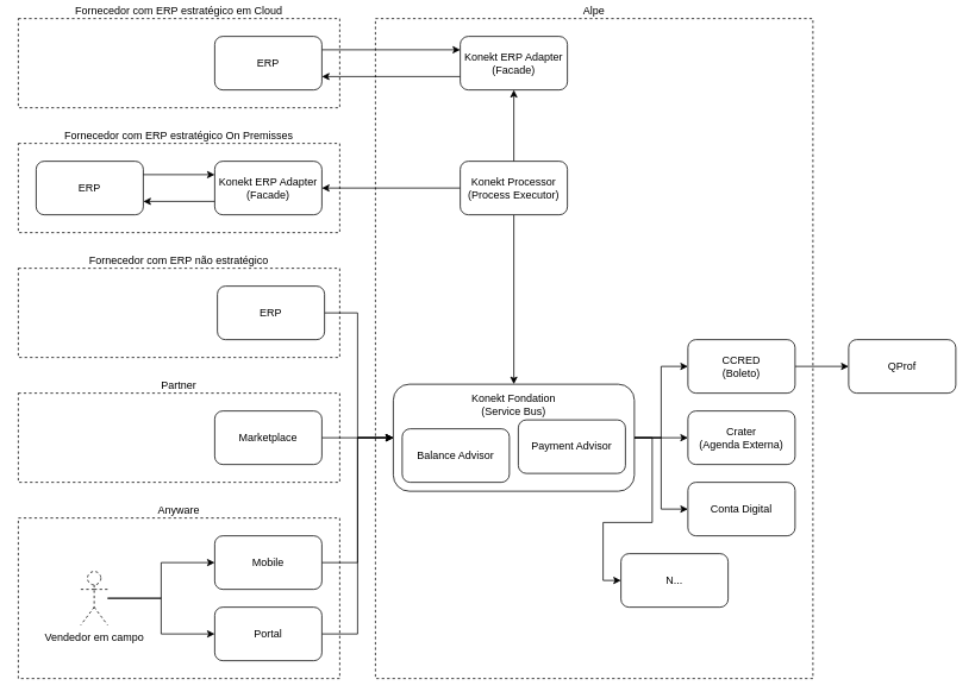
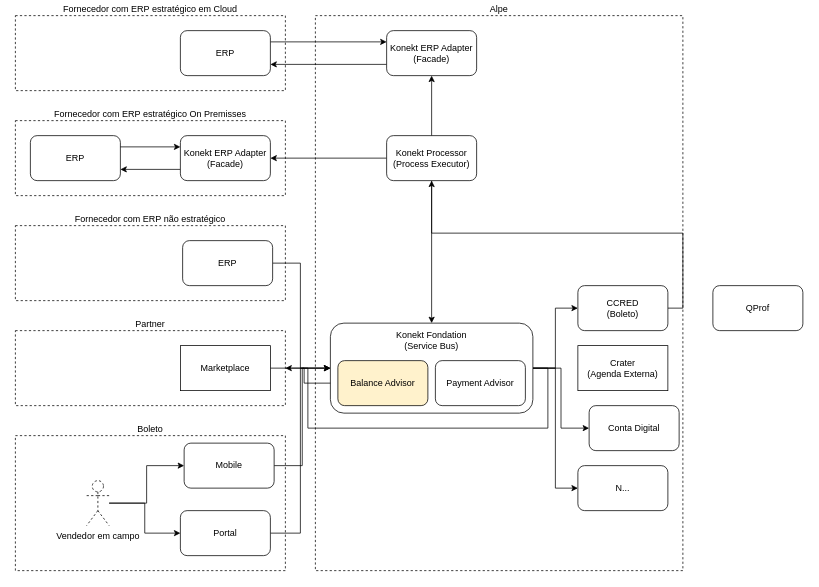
  <mxCell id="0" />
  <mxCell id="1" parent="0" />
  <mxCell id="2" value="Fornecedor com ERP não estratégico" style="rounded=0;html=1;fillColor=none;labelPosition=center;verticalLabelPosition=top;align=center;verticalAlign=bottom;whiteSpace=wrap;spacingTop=0;dashed=1;" vertex="1" parent="1"><mxGeometry x="20" y="300" width="360" height="100" as="geometry" /></mxCell>
  <mxCell id="3" value="Alpe" style="rounded=0;html=1;fillColor=none;labelPosition=center;verticalLabelPosition=top;align=center;verticalAlign=bottom;whiteSpace=wrap;spacingTop=0;dashed=1;" vertex="1" parent="1"><mxGeometry x="420" y="20" width="490" height="740" as="geometry" /></mxCell>
- <mxCell id="4" value="Anyware" style="rounded=0;html=1;fillColor=none;labelPosition=center;verticalLabelPosition=top;align=center;verticalAlign=bottom;whiteSpace=wrap;spacingTop=0;dashed=1;" vertex="1" parent="1"><mxGeometry x="20" y="580" width="360" height="180" as="geometry" /></mxCell>
+ <mxCell id="4" value="Boleto" style="rounded=0;html=1;fillColor=none;labelPosition=center;verticalLabelPosition=top;align=center;verticalAlign=bottom;whiteSpace=wrap;spacingTop=0;dashed=1;" vertex="1" parent="1"><mxGeometry x="20" y="580" width="360" height="180" as="geometry" /></mxCell>
  <mxCell id="5" style="edgeStyle=orthogonalEdgeStyle;rounded=0;orthogonalLoop=1;jettySize=auto;html=1;entryX=0;entryY=0.5;entryDx=0;entryDy=0;" edge="1" parent="1" source="40" target="16"><mxGeometry relative="1" as="geometry"><Array as="points"><mxPoint x="400" y="350" /><mxPoint x="400" y="490" /></Array></mxGeometry></mxCell>
- <mxCell id="6" style="edgeStyle=orthogonalEdgeStyle;rounded=0;orthogonalLoop=1;jettySize=auto;html=1;entryX=0;entryY=0.5;entryDx=0;entryDy=0;" edge="1" parent="1" source="7" target="16"><mxGeometry relative="1" as="geometry" /></mxCell>
- <mxCell id="7" value="Marketplace" style="rounded=1;whiteSpace=wrap;html=1;" vertex="1" parent="1"><mxGeometry x="240" y="460" width="120" height="60" as="geometry" /></mxCell>
+ <mxCell id="6" style="edgeStyle=orthogonalEdgeStyle;rounded=0;orthogonalLoop=1;jettySize=auto;html=1;" edge="1" parent="1" source="7" target="38"><mxGeometry relative="1" as="geometry" /></mxCell>
+ <mxCell id="7" value="Marketplace" style="whiteSpace=wrap;html=1;rounded=0;" vertex="1" parent="1"><mxGeometry x="240" y="460" width="120" height="60" as="geometry" /></mxCell>
  <mxCell id="8" style="edgeStyle=orthogonalEdgeStyle;rounded=0;orthogonalLoop=1;jettySize=auto;html=1;entryX=0;entryY=0.5;entryDx=0;entryDy=0;" edge="1" parent="1" source="9" target="16"><mxGeometry relative="1" as="geometry" /></mxCell>
- <mxCell id="9" value="Mobile" style="rounded=1;whiteSpace=wrap;html=1;" vertex="1" parent="1"><mxGeometry x="240" y="600" width="120" height="60" as="geometry" /></mxCell>
+ <mxCell id="9" value="Mobile" style="rounded=1;whiteSpace=wrap;html=1;" vertex="1" parent="1"><mxGeometry x="245" y="590" width="120" height="60" as="geometry" /></mxCell>
  <mxCell id="10" style="edgeStyle=orthogonalEdgeStyle;rounded=0;orthogonalLoop=1;jettySize=auto;html=1;entryX=0;entryY=0.5;entryDx=0;entryDy=0;" edge="1" parent="1" source="11" target="16"><mxGeometry relative="1" as="geometry"><Array as="points"><mxPoint x="400" y="710" /><mxPoint x="400" y="490" /></Array></mxGeometry></mxCell>
  <mxCell id="11" value="Portal" style="rounded=1;whiteSpace=wrap;html=1;" vertex="1" parent="1"><mxGeometry x="240" y="680" width="120" height="60" as="geometry" /></mxCell>
  <mxCell id="12" style="edgeStyle=orthogonalEdgeStyle;rounded=0;orthogonalLoop=1;jettySize=auto;html=1;exitX=1;exitY=0.5;exitDx=0;exitDy=0;entryX=0;entryY=0.5;entryDx=0;entryDy=0;" edge="1" parent="1" source="16" target="34"><mxGeometry relative="1" as="geometry" /></mxCell>
- <mxCell id="13" style="edgeStyle=orthogonalEdgeStyle;rounded=0;orthogonalLoop=1;jettySize=auto;html=1;exitX=1;exitY=0.5;exitDx=0;exitDy=0;entryX=0;entryY=0.5;entryDx=0;entryDy=0;" edge="1" parent="1" source="16" target="35"><mxGeometry relative="1" as="geometry" /></mxCell>
+ <mxCell id="13" style="edgeStyle=orthogonalEdgeStyle;rounded=0;orthogonalLoop=1;jettySize=auto;html=1;exitX=1;exitY=0.5;exitDx=0;exitDy=0;" edge="1" parent="1" source="16" target="23"><mxGeometry relative="1" as="geometry" /></mxCell>
  <mxCell id="14" style="edgeStyle=orthogonalEdgeStyle;rounded=0;orthogonalLoop=1;jettySize=auto;html=1;exitX=1;exitY=0.5;exitDx=0;exitDy=0;entryX=0;entryY=0.5;entryDx=0;entryDy=0;" edge="1" parent="1" source="16" target="36"><mxGeometry relative="1" as="geometry" /></mxCell>
  <mxCell id="15" style="edgeStyle=orthogonalEdgeStyle;rounded=0;orthogonalLoop=1;jettySize=auto;html=1;exitX=1;exitY=0.5;exitDx=0;exitDy=0;entryX=0;entryY=0.5;entryDx=0;entryDy=0;" edge="1" parent="1" source="16" target="37"><mxGeometry relative="1" as="geometry" /></mxCell>
  <mxCell id="16" value="Konekt Fondation&lt;br&gt;(Service Bus)" style="rounded=1;whiteSpace=wrap;html=1;labelPosition=center;verticalLabelPosition=top;align=center;verticalAlign=bottom;horizontal=1;spacingBottom=-40;" vertex="1" parent="1"><mxGeometry x="440" y="430" width="270" height="120" as="geometry" /></mxCell>
  <mxCell id="17" value="" style="group" vertex="1" connectable="0" parent="1"><mxGeometry x="20" y="160" width="360" height="100" as="geometry" /></mxCell>
  <mxCell id="18" value="Fornecedor com ERP estratégico On Premisses" style="rounded=0;html=1;fillColor=none;labelPosition=center;verticalLabelPosition=top;align=center;verticalAlign=bottom;whiteSpace=wrap;spacingTop=0;dashed=1;" vertex="1" parent="17"><mxGeometry width="360" height="100" as="geometry" /></mxCell>
  <mxCell id="19" value="ERP" style="rounded=1;whiteSpace=wrap;html=1;" vertex="1" parent="17"><mxGeometry x="20" y="20" width="120" height="60" as="geometry" /></mxCell>
  <mxCell id="20" style="edgeStyle=orthogonalEdgeStyle;rounded=0;orthogonalLoop=1;jettySize=auto;html=1;exitX=0;exitY=0.75;exitDx=0;exitDy=0;entryX=1;entryY=0.75;entryDx=0;entryDy=0;" edge="1" parent="17" source="21" target="19"><mxGeometry relative="1" as="geometry" /></mxCell>
  <mxCell id="21" value="Konekt ERP Adapter&lt;br&gt;(Facade)" style="rounded=1;whiteSpace=wrap;html=1;" vertex="1" parent="17"><mxGeometry x="220" y="20" width="120" height="60" as="geometry" /></mxCell>
  <mxCell id="22" style="edgeStyle=orthogonalEdgeStyle;rounded=0;orthogonalLoop=1;jettySize=auto;html=1;exitX=1;exitY=0.25;exitDx=0;exitDy=0;entryX=0;entryY=0.25;entryDx=0;entryDy=0;" edge="1" parent="17" source="19" target="21"><mxGeometry relative="1" as="geometry" /></mxCell>
  <mxCell id="23" value="Partner" style="rounded=0;html=1;fillColor=none;labelPosition=center;verticalLabelPosition=top;align=center;verticalAlign=bottom;whiteSpace=wrap;spacingTop=0;dashed=1;" vertex="1" parent="1"><mxGeometry x="20" y="440" width="360" height="100" as="geometry" /></mxCell>
  <mxCell id="24" value="Fornecedor com ERP estratégico em Cloud" style="rounded=0;html=1;fillColor=none;labelPosition=center;verticalLabelPosition=top;align=center;verticalAlign=bottom;whiteSpace=wrap;spacingTop=0;dashed=1;" vertex="1" parent="1"><mxGeometry x="20" y="20" width="360" height="100" as="geometry" /></mxCell>
  <mxCell id="25" style="edgeStyle=orthogonalEdgeStyle;rounded=0;orthogonalLoop=1;jettySize=auto;html=1;exitX=1;exitY=0.25;exitDx=0;exitDy=0;entryX=0;entryY=0.25;entryDx=0;entryDy=0;" edge="1" parent="1" source="26" target="28"><mxGeometry relative="1" as="geometry" /></mxCell>
  <mxCell id="26" value="ERP" style="rounded=1;whiteSpace=wrap;html=1;" vertex="1" parent="1"><mxGeometry x="240" y="40" width="120" height="60" as="geometry" /></mxCell>
  <mxCell id="27" style="edgeStyle=orthogonalEdgeStyle;rounded=0;orthogonalLoop=1;jettySize=auto;html=1;exitX=0;exitY=0.75;exitDx=0;exitDy=0;entryX=1;entryY=0.75;entryDx=0;entryDy=0;" edge="1" parent="1" source="28" target="26"><mxGeometry relative="1" as="geometry" /></mxCell>
  <mxCell id="28" value="Konekt ERP Adapter&lt;br&gt;(Facade)" style="rounded=1;whiteSpace=wrap;html=1;" vertex="1" parent="1"><mxGeometry x="515" y="40" width="120" height="60" as="geometry" /></mxCell>
  <mxCell id="29" style="edgeStyle=orthogonalEdgeStyle;rounded=0;orthogonalLoop=1;jettySize=auto;html=1;exitX=0.5;exitY=1;exitDx=0;exitDy=0;entryX=0.5;entryY=0;entryDx=0;entryDy=0;" edge="1" parent="1" source="32" target="16"><mxGeometry relative="1" as="geometry" /></mxCell>
  <mxCell id="30" style="edgeStyle=orthogonalEdgeStyle;rounded=0;orthogonalLoop=1;jettySize=auto;html=1;exitX=0;exitY=0.5;exitDx=0;exitDy=0;entryX=1;entryY=0.5;entryDx=0;entryDy=0;" edge="1" parent="1" source="32" target="21"><mxGeometry relative="1" as="geometry" /></mxCell>
  <mxCell id="31" style="edgeStyle=orthogonalEdgeStyle;rounded=0;orthogonalLoop=1;jettySize=auto;html=1;exitX=0.5;exitY=0;exitDx=0;exitDy=0;entryX=0.5;entryY=1;entryDx=0;entryDy=0;" edge="1" parent="1" source="32" target="28"><mxGeometry relative="1" as="geometry" /></mxCell>
  <mxCell id="32" value="Konekt Processor&lt;br&gt;(Process Executor)" style="rounded=1;whiteSpace=wrap;html=1;" vertex="1" parent="1"><mxGeometry x="515" y="180" width="120" height="60" as="geometry" /></mxCell>
- <mxCell id="33" style="edgeStyle=orthogonalEdgeStyle;rounded=0;orthogonalLoop=1;jettySize=auto;html=1;exitX=1;exitY=0.5;exitDx=0;exitDy=0;" edge="1" parent="1" source="34" target="41"><mxGeometry relative="1" as="geometry" /></mxCell>
+ <mxCell id="33" style="edgeStyle=orthogonalEdgeStyle;rounded=0;orthogonalLoop=1;jettySize=auto;html=1;exitX=1;exitY=0.5;exitDx=0;exitDy=0;" edge="1" parent="1" source="34" target="32"><mxGeometry relative="1" as="geometry" /></mxCell>
  <mxCell id="34" value="CCRED&lt;br&gt;(Boleto)" style="rounded=1;whiteSpace=wrap;html=1;" vertex="1" parent="1"><mxGeometry x="770" y="380" width="120" height="60" as="geometry" /></mxCell>
- <mxCell id="35" value="Crater&lt;br&gt;(Agenda Externa)" style="rounded=1;whiteSpace=wrap;html=1;" vertex="1" parent="1"><mxGeometry x="770" y="460" width="120" height="60" as="geometry" /></mxCell>
- <mxCell id="36" value="Conta Digital" style="rounded=1;whiteSpace=wrap;html=1;" vertex="1" parent="1"><mxGeometry x="770" y="540" width="120" height="60" as="geometry" /></mxCell>
- <mxCell id="37" value="N..." style="rounded=1;whiteSpace=wrap;html=1;" vertex="1" parent="1"><mxGeometry x="695" y="620" width="120" height="60" as="geometry" /></mxCell>
- <mxCell id="38" value="Balance Advisor" style="rounded=1;whiteSpace=wrap;html=1;" vertex="1" parent="1"><mxGeometry x="450" y="480" width="120" height="60" as="geometry" /></mxCell>
- <mxCell id="39" value="Payment Advisor" style="rounded=1;whiteSpace=wrap;html=1;" vertex="1" parent="1"><mxGeometry x="580" y="470" width="120" height="60" as="geometry" /></mxCell>
+ <mxCell id="35" value="Crater&lt;br&gt;(Agenda Externa)" style="whiteSpace=wrap;html=1;rounded=0;" vertex="1" parent="1"><mxGeometry x="770" y="460" width="120" height="60" as="geometry" /></mxCell>
+ <mxCell id="36" value="Conta Digital" style="rounded=1;whiteSpace=wrap;html=1;" vertex="1" parent="1"><mxGeometry x="785" y="540" width="120" height="60" as="geometry" /></mxCell>
+ <mxCell id="37" value="N..." style="rounded=1;whiteSpace=wrap;html=1;" vertex="1" parent="1"><mxGeometry x="770" y="620" width="120" height="60" as="geometry" /></mxCell>
+ <mxCell id="38" value="Balance Advisor" style="rounded=1;whiteSpace=wrap;html=1;fillColor=#fff2cc;" vertex="1" parent="1"><mxGeometry x="450" y="480" width="120" height="60" as="geometry" /></mxCell>
+ <mxCell id="39" value="Payment Advisor" style="rounded=1;whiteSpace=wrap;html=1;" vertex="1" parent="1"><mxGeometry x="580" y="480" width="120" height="60" as="geometry" /></mxCell>
  <mxCell id="40" value="ERP" style="rounded=1;whiteSpace=wrap;html=1;" vertex="1" parent="1"><mxGeometry x="243" y="320" width="120" height="60" as="geometry" /></mxCell>
  <mxCell id="41" value="QProf" style="rounded=1;whiteSpace=wrap;html=1;" vertex="1" parent="1"><mxGeometry x="950" y="380" width="120" height="60" as="geometry" /></mxCell>
  <mxCell id="42" style="edgeStyle=orthogonalEdgeStyle;rounded=0;orthogonalLoop=1;jettySize=auto;html=1;entryX=0;entryY=0.5;entryDx=0;entryDy=0;" edge="1" parent="1" source="44" target="9"><mxGeometry relative="1" as="geometry" /></mxCell>
  <mxCell id="43" style="edgeStyle=orthogonalEdgeStyle;rounded=0;orthogonalLoop=1;jettySize=auto;html=1;" edge="1" parent="1" source="44" target="11"><mxGeometry relative="1" as="geometry" /></mxCell>
- <mxCell id="44" value="Vendedor em campo" style="shape=umlActor;verticalLabelPosition=bottom;verticalAlign=top;html=1;outlineConnect=0;dashed=1;fillColor=none;" vertex="1" parent="1"><mxGeometry x="90" y="640" width="30" height="60" as="geometry" /></mxCell>
+ <mxCell id="44" value="Vendedor em campo" style="shape=umlActor;verticalLabelPosition=bottom;verticalAlign=top;html=1;outlineConnect=0;dashed=1;fillColor=none;" vertex="1" parent="1"><mxGeometry x="115" y="640" width="30" height="60" as="geometry" /></mxCell>
